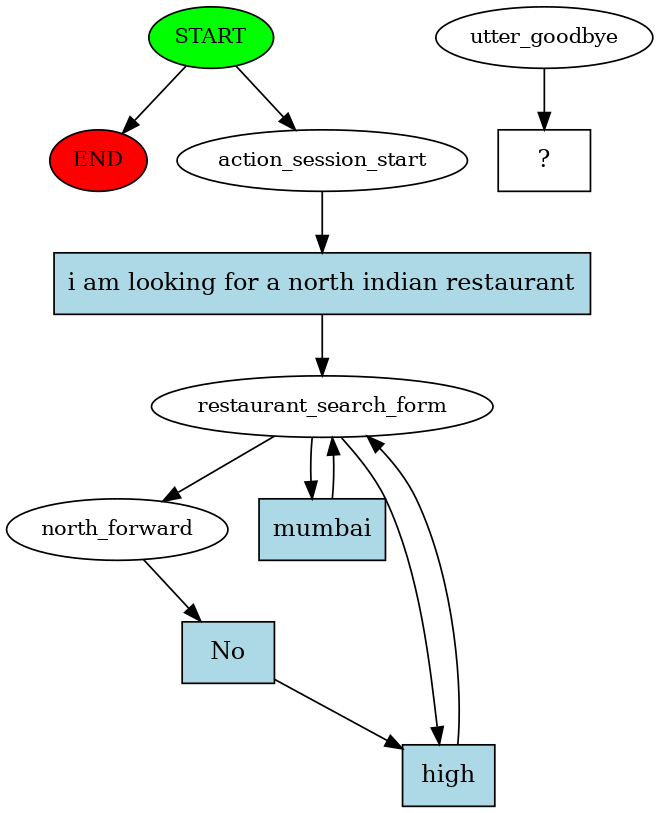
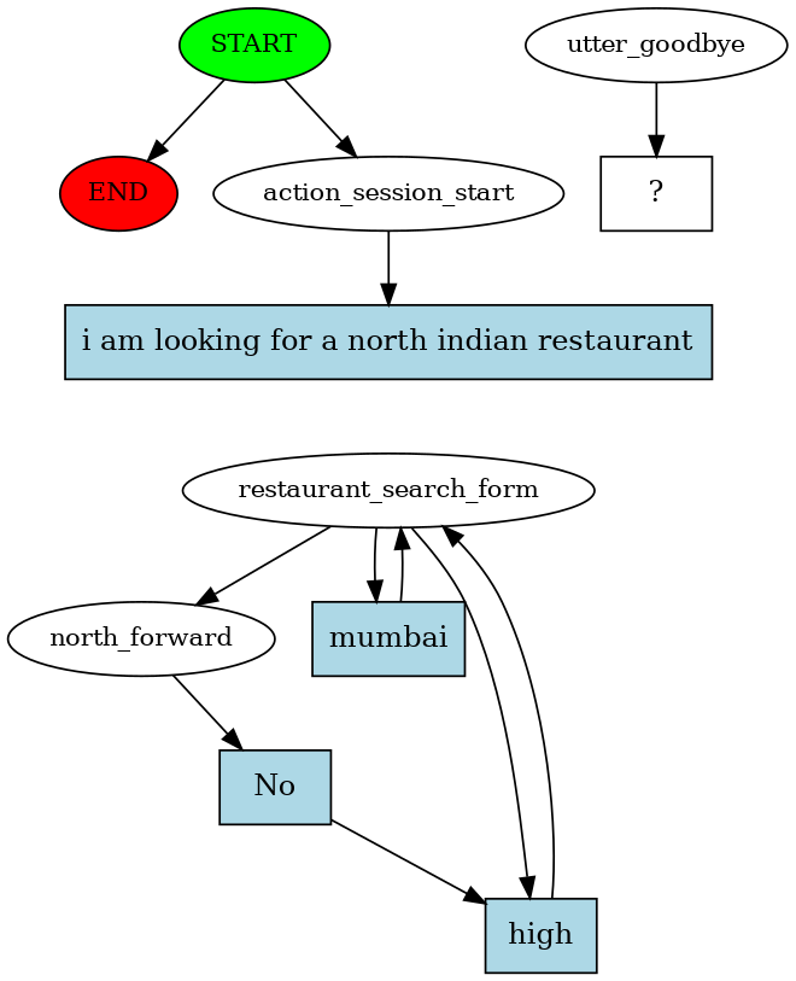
  digraph {
    node [fontsize=12 style=filled]
    n1 [fillcolor=green label=START]
    n2 [fillcolor=red label=END]
    n3 [label=action_session_start style=""]
    n4 [fillcolor=lightblue label="i am looking for a north indian restaurant" shape=rect fontsize=""]
    n5 [label=restaurant_search_form style=""]
    n6 [label=north_forward style=""]
    n7 [fillcolor=lightblue label=mumbai shape=rect fontsize=""]
    n8 [fillcolor=lightblue label=high shape=rect fontsize=""]
    n9 [fillcolor=lightblue label=No shape=rect fontsize=""]
    n10 [label=utter_goodbye style=""]
    n11 [label="  ?  " shape=rect fontsize="" style=""]
    n1 -> n2
    n1 -> n3
    n3 -> n4
-   n4 -> n5
    n5 -> n6
    n5 -> n7
    n5 -> n8
    n6 -> n9
    n7 -> n5
    n8 -> n5
    n9 -> n8
    n10 -> n11
  }
